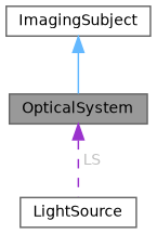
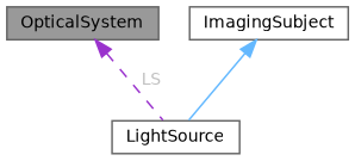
  digraph {
    node [color=gray40 fillcolor=white fontname=Helvetica fontsize=10 shape=box style=filled]
    edge [dir=back fontname=Helvetica fontsize=10 labelfontname=Helvetica labelfontsize=10]
    n1 [fillcolor=grey60 fontcolor=black height=0.2 label=OpticalSystem width=0.4]
    n2 [height=0.2 label=LightSource width=0.4]
    n3 [height=0.2 label=ImagingSubject width=0.4]
    n1 -> n2 [color=darkorchid3 fontcolor=grey label=" LS" style=dashed]
-   n3 -> n1 [color=steelblue1 style=solid]
+   n3 -> n2 [color=steelblue1 style=solid]
  }
